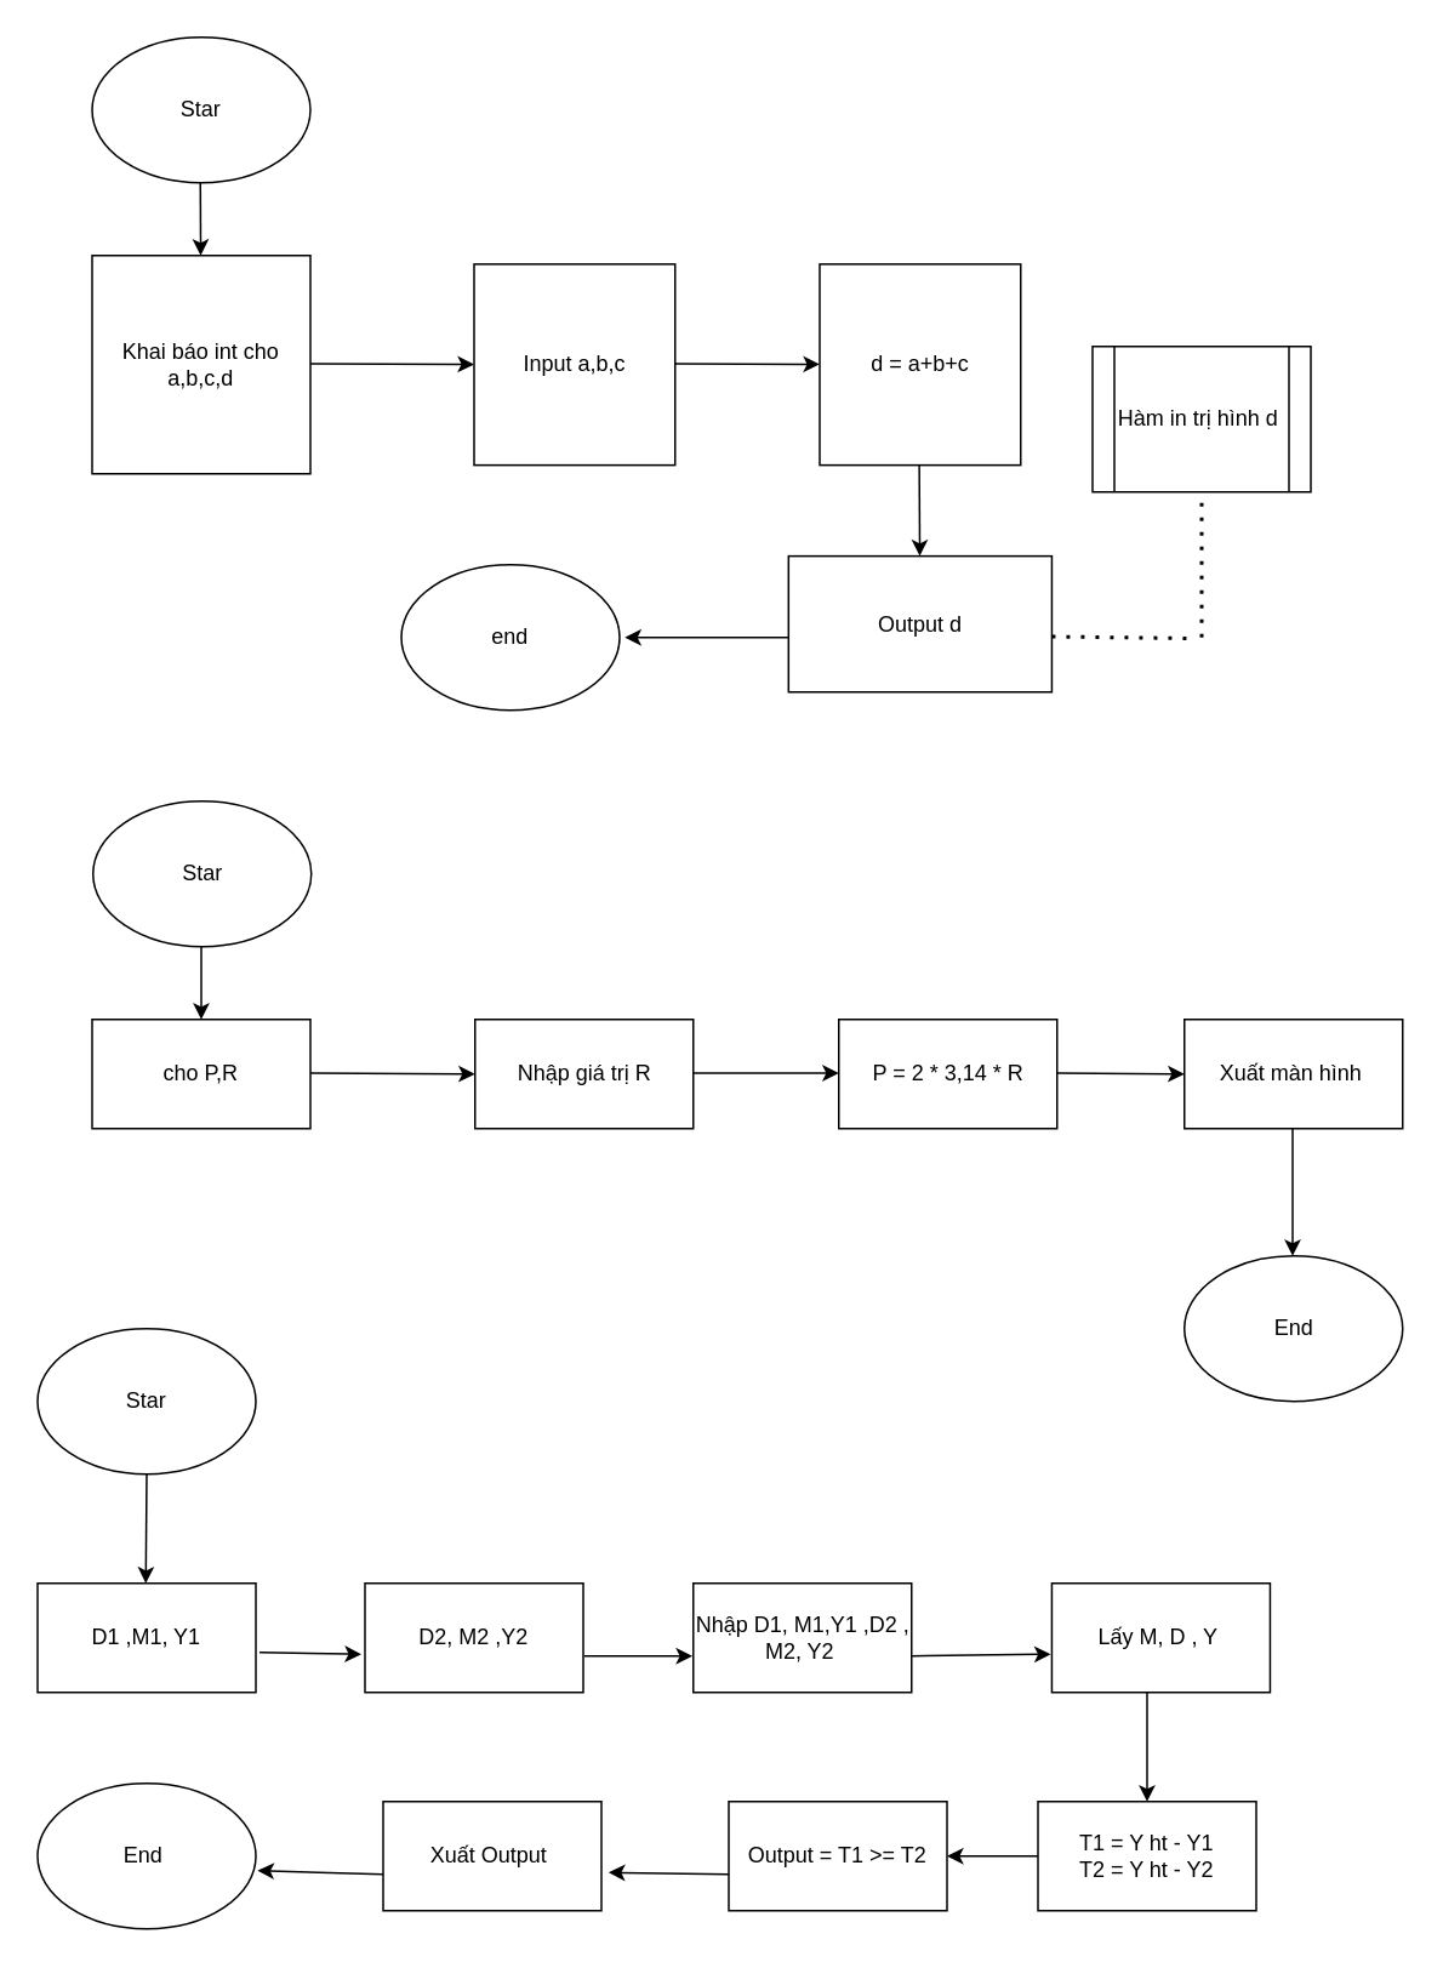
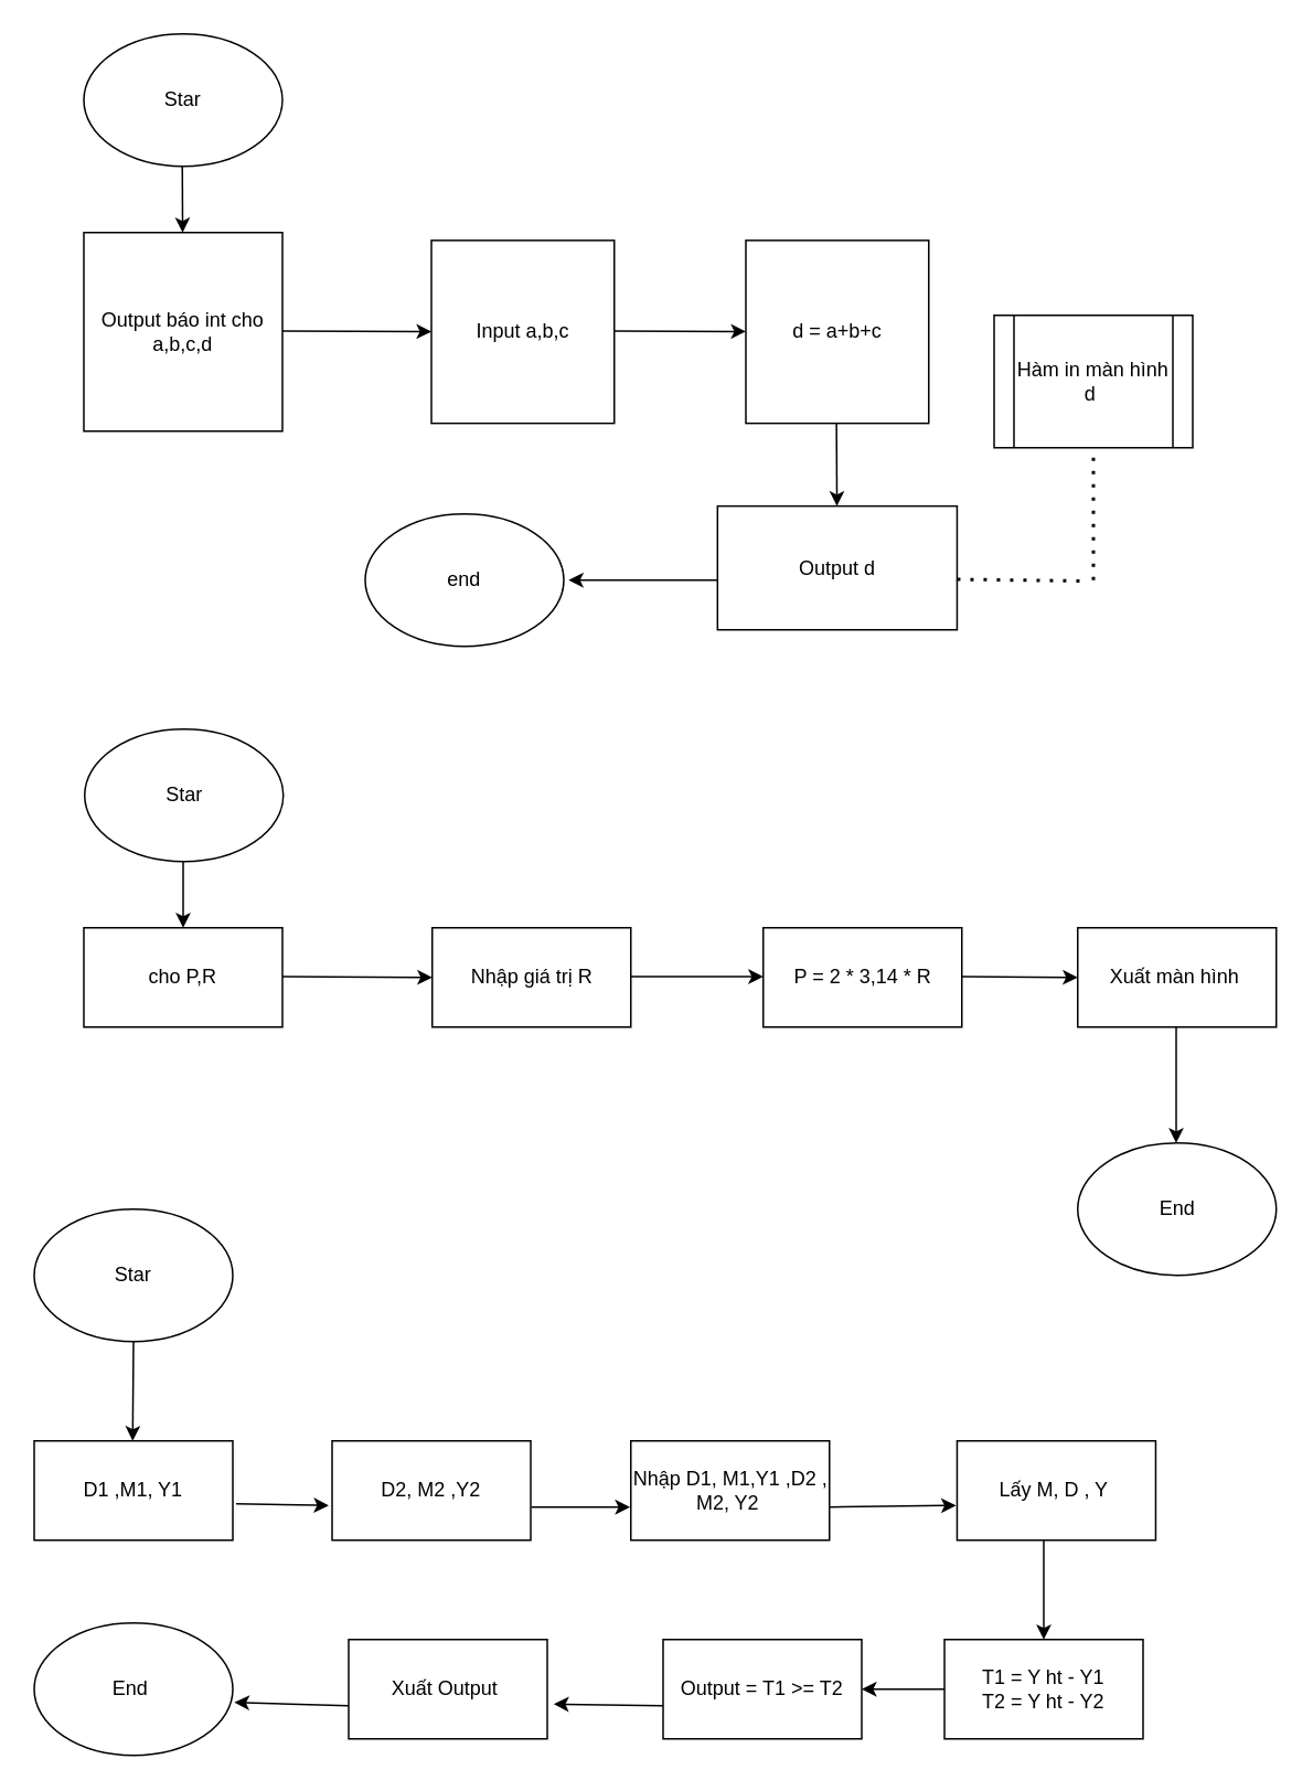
  <mxCell id="0" />
  <mxCell id="1" parent="0" />
  <mxCell id="2" value="Star" style="ellipse;whiteSpace=wrap;html=1;" vertex="1" parent="1"><mxGeometry x="50" y="20" width="120" height="80" as="geometry" /></mxCell>
  <mxCell id="3" value="" style="endArrow=classic;html=1;rounded=0;" edge="1" parent="1" target="4"><mxGeometry width="50" height="50" relative="1" as="geometry"><mxPoint x="109.5" y="100" as="sourcePoint" /><mxPoint x="109.5" y="180" as="targetPoint" /></mxGeometry></mxCell>
- <mxCell id="4" value="Khai báo int cho a,b,c,d" style="whiteSpace=wrap;html=1;aspect=fixed;" vertex="1" parent="1"><mxGeometry x="50" y="140" width="120" height="120" as="geometry" /></mxCell>
+ <mxCell id="4" value="Output báo int cho a,b,c,d" style="whiteSpace=wrap;html=1;aspect=fixed;" vertex="1" parent="1"><mxGeometry x="50" y="140" width="120" height="120" as="geometry" /></mxCell>
  <mxCell id="5" value="" style="endArrow=classic;html=1;rounded=0;" edge="1" parent="1" target="6"><mxGeometry width="50" height="50" relative="1" as="geometry"><mxPoint x="170" y="199.5" as="sourcePoint" /><mxPoint x="250" y="199.5" as="targetPoint" /></mxGeometry></mxCell>
  <mxCell id="6" value="Input a,b,c" style="whiteSpace=wrap;html=1;aspect=fixed;" vertex="1" parent="1"><mxGeometry x="260" y="144.75" width="110.5" height="110.5" as="geometry" /></mxCell>
  <mxCell id="7" value="" style="endArrow=classic;html=1;rounded=0;" edge="1" parent="1" target="8"><mxGeometry width="50" height="50" relative="1" as="geometry"><mxPoint x="370.5" y="199.5" as="sourcePoint" /><mxPoint x="430.5" y="199.5" as="targetPoint" /></mxGeometry></mxCell>
  <mxCell id="8" value="d = a+b+c" style="whiteSpace=wrap;html=1;aspect=fixed;" vertex="1" parent="1"><mxGeometry x="450" y="144.75" width="110.5" height="110.5" as="geometry" /></mxCell>
  <mxCell id="9" value="" style="endArrow=classic;html=1;rounded=0;" edge="1" parent="1" target="10"><mxGeometry width="50" height="50" relative="1" as="geometry"><mxPoint x="504.75" y="255.25" as="sourcePoint" /><mxPoint x="504.75" y="335.25" as="targetPoint" /></mxGeometry></mxCell>
  <mxCell id="10" value="Output d" style="rounded=0;whiteSpace=wrap;html=1;" vertex="1" parent="1"><mxGeometry x="432.88" y="305.25" width="144.75" height="74.75" as="geometry" /></mxCell>
  <mxCell id="11" value="" style="endArrow=classic;html=1;rounded=0;" edge="1" parent="1"><mxGeometry width="50" height="50" relative="1" as="geometry"><mxPoint x="432.88" y="350" as="sourcePoint" /><mxPoint x="342.88" y="350" as="targetPoint" /></mxGeometry></mxCell>
  <mxCell id="12" value="end" style="ellipse;whiteSpace=wrap;html=1;" vertex="1" parent="1"><mxGeometry x="220" y="310" width="120" height="80" as="geometry" /></mxCell>
  <mxCell id="13" value="" style="endArrow=none;dashed=1;html=1;dashPattern=1 3;strokeWidth=2;rounded=0;entryX=0.145;entryY=1.052;entryDx=0;entryDy=0;entryPerimeter=0;" edge="1" parent="1"><mxGeometry width="50" height="50" relative="1" as="geometry"><mxPoint x="577.63" y="349.5" as="sourcePoint" /><mxPoint x="653.653" y="350.496" as="targetPoint" /></mxGeometry></mxCell>
  <mxCell id="14" value="" style="endArrow=none;dashed=1;html=1;dashPattern=1 3;strokeWidth=2;rounded=0;" edge="1" parent="1" target="15"><mxGeometry width="50" height="50" relative="1" as="geometry"><mxPoint x="660" y="350" as="sourcePoint" /><mxPoint x="660" y="270" as="targetPoint" /></mxGeometry></mxCell>
- <mxCell id="15" value="Hàm in trị hình d&amp;nbsp;" style="shape=process;whiteSpace=wrap;html=1;backgroundOutline=1;" vertex="1" parent="1"><mxGeometry x="600" y="190" width="120" height="80" as="geometry" /></mxCell>
+ <mxCell id="15" value="Hàm in màn hình d&amp;nbsp;" style="shape=process;whiteSpace=wrap;html=1;backgroundOutline=1;" vertex="1" parent="1"><mxGeometry x="600" y="190" width="120" height="80" as="geometry" /></mxCell>
  <mxCell id="16" value="Star" style="ellipse;whiteSpace=wrap;html=1;" vertex="1" parent="1"><mxGeometry x="50.5" y="440" width="120" height="80" as="geometry" /></mxCell>
  <mxCell id="17" value="" style="endArrow=classic;html=1;rounded=0;" edge="1" parent="1" target="18"><mxGeometry width="50" height="50" relative="1" as="geometry"><mxPoint x="110" y="520" as="sourcePoint" /><mxPoint x="110" y="590" as="targetPoint" /></mxGeometry></mxCell>
  <mxCell id="18" value="cho P,R" style="rounded=0;whiteSpace=wrap;html=1;" vertex="1" parent="1"><mxGeometry x="50" y="560" width="120" height="60" as="geometry" /></mxCell>
  <mxCell id="19" value="Xuất màn hình&amp;nbsp;" style="rounded=0;whiteSpace=wrap;html=1;" vertex="1" parent="1"><mxGeometry x="650.5" y="560" width="120" height="60" as="geometry" /></mxCell>
  <mxCell id="20" value="P = 2 * 3,14 * R" style="rounded=0;whiteSpace=wrap;html=1;" vertex="1" parent="1"><mxGeometry x="460.5" y="560" width="120" height="60" as="geometry" /></mxCell>
  <mxCell id="21" value="Nhập giá trị R" style="rounded=0;whiteSpace=wrap;html=1;" vertex="1" parent="1"><mxGeometry x="260.5" y="560" width="120" height="60" as="geometry" /></mxCell>
  <mxCell id="22" value="End" style="ellipse;whiteSpace=wrap;html=1;" vertex="1" parent="1"><mxGeometry x="650.5" y="690" width="120" height="80" as="geometry" /></mxCell>
  <mxCell id="23" value="" style="endArrow=classic;html=1;rounded=0;" edge="1" parent="1"><mxGeometry width="50" height="50" relative="1" as="geometry"><mxPoint x="710" y="620" as="sourcePoint" /><mxPoint x="710" y="690" as="targetPoint" /></mxGeometry></mxCell>
  <mxCell id="24" value="" style="endArrow=classic;html=1;rounded=0;" edge="1" parent="1"><mxGeometry width="50" height="50" relative="1" as="geometry"><mxPoint x="580.5" y="589.5" as="sourcePoint" /><mxPoint x="650.5" y="590" as="targetPoint" /></mxGeometry></mxCell>
  <mxCell id="25" value="" style="endArrow=classic;html=1;rounded=0;" edge="1" parent="1"><mxGeometry width="50" height="50" relative="1" as="geometry"><mxPoint x="380.5" y="589.5" as="sourcePoint" /><mxPoint x="460.5" y="589.5" as="targetPoint" /></mxGeometry></mxCell>
  <mxCell id="26" value="" style="endArrow=classic;html=1;rounded=0;entryX=0;entryY=0.5;entryDx=0;entryDy=0;" edge="1" parent="1" target="21"><mxGeometry width="50" height="50" relative="1" as="geometry"><mxPoint x="170" y="589.5" as="sourcePoint" /><mxPoint x="230" y="589.5" as="targetPoint" /></mxGeometry></mxCell>
  <mxCell id="27" value="Xuất Output&amp;nbsp;" style="rounded=0;whiteSpace=wrap;html=1;" vertex="1" parent="1"><mxGeometry x="210" y="990" width="120" height="60" as="geometry" /></mxCell>
  <mxCell id="28" value="Output = T1 &amp;gt;= T2" style="rounded=0;whiteSpace=wrap;html=1;" vertex="1" parent="1"><mxGeometry x="400" y="990" width="120" height="60" as="geometry" /></mxCell>
  <mxCell id="29" value="T1 = Y ht - Y1&lt;div&gt;T2 = Y ht - Y2&lt;/div&gt;" style="rounded=0;whiteSpace=wrap;html=1;" vertex="1" parent="1"><mxGeometry x="570" y="990" width="120" height="60" as="geometry" /></mxCell>
  <mxCell id="30" value="Lấy M, D , Y&amp;nbsp;" style="rounded=0;whiteSpace=wrap;html=1;" vertex="1" parent="1"><mxGeometry x="577.63" y="870" width="120" height="60" as="geometry" /></mxCell>
  <mxCell id="31" value="Nhập D1, M1,Y1 ,D2 , M2, Y2&amp;nbsp;" style="rounded=0;whiteSpace=wrap;html=1;" vertex="1" parent="1"><mxGeometry x="380.5" y="870" width="120" height="60" as="geometry" /></mxCell>
  <mxCell id="32" value="D2, M2 ,Y2" style="rounded=0;whiteSpace=wrap;html=1;" vertex="1" parent="1"><mxGeometry x="200" y="870" width="120" height="60" as="geometry" /></mxCell>
  <mxCell id="33" value="D1 ,M1, Y1" style="rounded=0;whiteSpace=wrap;html=1;" vertex="1" parent="1"><mxGeometry x="20" y="870" width="120" height="60" as="geometry" /></mxCell>
  <mxCell id="34" value="End&amp;nbsp;" style="ellipse;whiteSpace=wrap;html=1;" vertex="1" parent="1"><mxGeometry x="20" y="980" width="120" height="80" as="geometry" /></mxCell>
  <mxCell id="35" value="Star" style="ellipse;whiteSpace=wrap;html=1;" vertex="1" parent="1"><mxGeometry x="20" y="730" width="120" height="80" as="geometry" /></mxCell>
  <mxCell id="36" value="" style="endArrow=classic;html=1;rounded=0;entryX=1.008;entryY=0.6;entryDx=0;entryDy=0;entryPerimeter=0;" edge="1" parent="1" target="34"><mxGeometry width="50" height="50" relative="1" as="geometry"><mxPoint x="210" y="1030" as="sourcePoint" /><mxPoint x="150" y="1090" as="targetPoint" /></mxGeometry></mxCell>
  <mxCell id="37" value="" style="endArrow=classic;html=1;rounded=0;entryX=1.033;entryY=0.65;entryDx=0;entryDy=0;entryPerimeter=0;" edge="1" parent="1" target="27"><mxGeometry width="50" height="50" relative="1" as="geometry"><mxPoint x="400" y="1030" as="sourcePoint" /><mxPoint x="450" y="980" as="targetPoint" /></mxGeometry></mxCell>
  <mxCell id="38" value="" style="endArrow=classic;html=1;rounded=0;entryX=1;entryY=0.5;entryDx=0;entryDy=0;" edge="1" parent="1" target="28"><mxGeometry width="50" height="50" relative="1" as="geometry"><mxPoint x="570" y="1020" as="sourcePoint" /><mxPoint x="620" y="970" as="targetPoint" /></mxGeometry></mxCell>
  <mxCell id="39" value="" style="endArrow=classic;html=1;rounded=0;entryX=0.5;entryY=0;entryDx=0;entryDy=0;" edge="1" parent="1" target="29"><mxGeometry width="50" height="50" relative="1" as="geometry"><mxPoint x="630" y="930" as="sourcePoint" /><mxPoint x="680" y="880" as="targetPoint" /></mxGeometry></mxCell>
  <mxCell id="40" value="" style="endArrow=classic;html=1;rounded=0;entryX=-0.005;entryY=0.65;entryDx=0;entryDy=0;entryPerimeter=0;" edge="1" parent="1" target="30"><mxGeometry width="50" height="50" relative="1" as="geometry"><mxPoint x="500.5" y="910" as="sourcePoint" /><mxPoint x="550.5" y="860" as="targetPoint" /></mxGeometry></mxCell>
  <mxCell id="41" value="" style="endArrow=classic;html=1;rounded=0;" edge="1" parent="1"><mxGeometry width="50" height="50" relative="1" as="geometry"><mxPoint x="320.5" y="910" as="sourcePoint" /><mxPoint x="380" y="910" as="targetPoint" /></mxGeometry></mxCell>
  <mxCell id="42" value="" style="endArrow=classic;html=1;rounded=0;exitX=1.017;exitY=0.633;exitDx=0;exitDy=0;exitPerimeter=0;entryX=-0.017;entryY=0.65;entryDx=0;entryDy=0;entryPerimeter=0;" edge="1" parent="1" source="33" target="32"><mxGeometry width="50" height="50" relative="1" as="geometry"><mxPoint x="140" y="910" as="sourcePoint" /><mxPoint x="197" y="907" as="targetPoint" /></mxGeometry></mxCell>
  <mxCell id="43" value="" style="endArrow=classic;html=1;rounded=0;exitX=0.5;exitY=1;exitDx=0;exitDy=0;" edge="1" parent="1" source="35"><mxGeometry width="50" height="50" relative="1" as="geometry"><mxPoint x="80" y="820" as="sourcePoint" /><mxPoint x="79.5" y="870" as="targetPoint" /></mxGeometry></mxCell>
